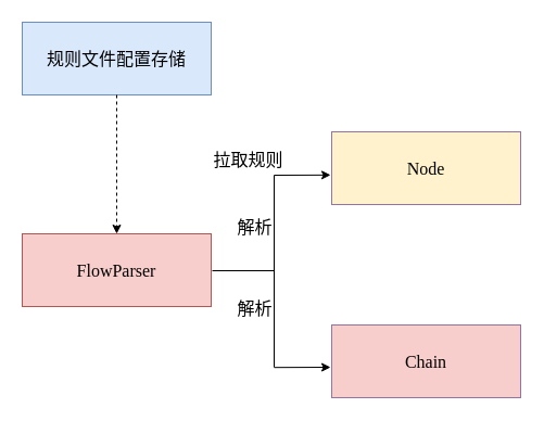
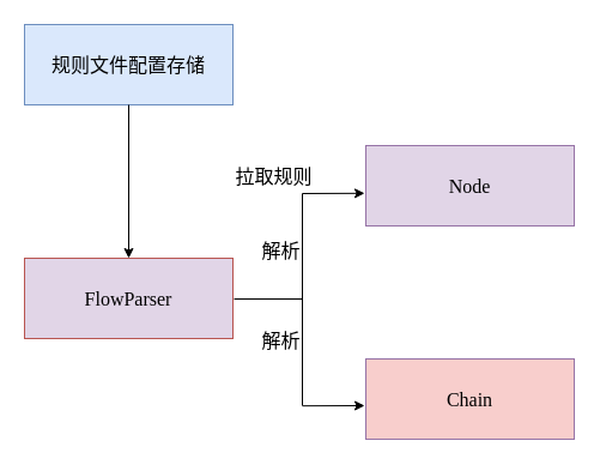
  <mxCell id="0" />
  <mxCell id="1" parent="0" />
  <mxCell id="2" value="&lt;font style=&quot;font-size: 16px;&quot; data-font-src=&quot;https://fonts.googleapis.com/css?family=%E5%AE%8B%E4%BD%93&quot; face=&quot;宋体&quot;&gt;规则文件配置存储&lt;br&gt;&lt;/font&gt;" style="rounded=0;whiteSpace=wrap;html=1;fillColor=#dae8fc;strokeColor=#6c8ebf;" vertex="1" parent="1"><mxGeometry x="20" y="20" width="174" height="67" as="geometry" /></mxCell>
- <mxCell id="3" value="&lt;font style=&quot;font-size: 16px;&quot; face=&quot;宋体&quot;&gt;FlowParser&lt;/font&gt;" style="rounded=0;whiteSpace=wrap;html=1;fillColor=#f8cecc;strokeColor=#b85450;" vertex="1" parent="1"><mxGeometry x="20" y="215" width="174" height="67" as="geometry" /></mxCell>
- <mxCell id="4" value="&lt;font style=&quot;font-size: 16px;&quot; face=&quot;宋体&quot;&gt;Node&lt;/font&gt;" style="rounded=0;whiteSpace=wrap;html=1;fillColor=#fff2cc;strokeColor=#9673a6;" vertex="1" parent="1"><mxGeometry x="305" y="121" width="174" height="67" as="geometry" /></mxCell>
+ <mxCell id="3" value="&lt;font style=&quot;font-size: 16px;&quot; face=&quot;宋体&quot;&gt;FlowParser&lt;/font&gt;" style="rounded=0;whiteSpace=wrap;html=1;fillColor=#e1d5e7;strokeColor=#b85450;" vertex="1" parent="1"><mxGeometry x="20" y="215" width="174" height="67" as="geometry" /></mxCell>
+ <mxCell id="4" value="&lt;font style=&quot;font-size: 16px;&quot; face=&quot;宋体&quot;&gt;Node&lt;/font&gt;" style="rounded=0;whiteSpace=wrap;html=1;fillColor=#e1d5e7;strokeColor=#9673a6;" vertex="1" parent="1"><mxGeometry x="305" y="121" width="174" height="67" as="geometry" /></mxCell>
  <mxCell id="5" value="&lt;font style=&quot;font-size: 16px;&quot; data-font-src=&quot;https://fonts.googleapis.com/css?family=%E5%AE%8B%E4%BD%93&quot; face=&quot;宋体&quot;&gt;Chain&lt;/font&gt;" style="rounded=0;whiteSpace=wrap;html=1;fillColor=#f8cecc;strokeColor=#9673a6;" vertex="1" parent="1"><mxGeometry x="305" y="299" width="174" height="67" as="geometry" /></mxCell>
- <mxCell id="6" value="" style="endArrow=classic;html=1;rounded=0;exitX=0.5;exitY=1;exitDx=0;exitDy=0;entryX=0.5;entryY=0;entryDx=0;entryDy=0;dashed=1;" edge="1" parent="1" source="2" target="3"><mxGeometry width="50" height="50" relative="1" as="geometry"><mxPoint x="329" y="310" as="sourcePoint" /><mxPoint x="379" y="260" as="targetPoint" /></mxGeometry></mxCell>
+ <mxCell id="6" value="" style="endArrow=classic;html=1;rounded=0;exitX=0.5;exitY=1;exitDx=0;exitDy=0;entryX=0.5;entryY=0;entryDx=0;entryDy=0;" edge="1" parent="1" source="2" target="3"><mxGeometry width="50" height="50" relative="1" as="geometry"><mxPoint x="329" y="310" as="sourcePoint" /><mxPoint x="379" y="260" as="targetPoint" /></mxGeometry></mxCell>
  <mxCell id="7" value="&lt;font style=&quot;font-size: 16px;&quot; face=&quot;宋体&quot;&gt;解析&lt;/font&gt;" style="text;strokeColor=none;align=center;fillColor=none;html=1;verticalAlign=middle;whiteSpace=wrap;rounded=0;" vertex="1" parent="1"><mxGeometry x="197" y="194" width="75" height="30" as="geometry" /></mxCell>
  <mxCell id="8" value="" style="endArrow=none;html=1;rounded=0;" edge="1" parent="1"><mxGeometry width="50" height="50" relative="1" as="geometry"><mxPoint x="195" y="249" as="sourcePoint" /><mxPoint x="252" y="249" as="targetPoint" /></mxGeometry></mxCell>
  <mxCell id="9" value="" style="endArrow=none;html=1;rounded=0;" edge="1" parent="1"><mxGeometry width="50" height="50" relative="1" as="geometry"><mxPoint x="252" y="250" as="sourcePoint" /><mxPoint x="252" y="161" as="targetPoint" /></mxGeometry></mxCell>
  <mxCell id="10" value="" style="endArrow=classic;html=1;rounded=0;" edge="1" parent="1"><mxGeometry width="50" height="50" relative="1" as="geometry"><mxPoint x="252" y="161" as="sourcePoint" /><mxPoint x="304" y="160.813" as="targetPoint" /></mxGeometry></mxCell>
  <mxCell id="11" value="" style="endArrow=none;html=1;rounded=0;" edge="1" parent="1"><mxGeometry width="50" height="50" relative="1" as="geometry"><mxPoint x="252" y="338" as="sourcePoint" /><mxPoint x="252" y="249" as="targetPoint" /></mxGeometry></mxCell>
  <mxCell id="12" value="" style="endArrow=classic;html=1;rounded=0;" edge="1" parent="1"><mxGeometry width="50" height="50" relative="1" as="geometry"><mxPoint x="252" y="338.19" as="sourcePoint" /><mxPoint x="304" y="338.003" as="targetPoint" /></mxGeometry></mxCell>
  <mxCell id="13" value="&lt;font style=&quot;font-size: 16px;&quot;&gt;&lt;font data-font-src=&quot;https://fonts.googleapis.com/css?family=%E5%AE%8B%E4%BD%93&quot; face=&quot;宋体&quot;&gt;拉取规则&lt;/font&gt;&lt;br&gt;&lt;/font&gt;" style="text;strokeColor=none;align=center;fillColor=none;html=1;verticalAlign=middle;whiteSpace=wrap;rounded=0;" vertex="1" parent="1"><mxGeometry x="191" y="132" width="75" height="30" as="geometry" /></mxCell>
  <mxCell id="14" value="&lt;font style=&quot;font-size: 16px;&quot; face=&quot;宋体&quot;&gt;解析&lt;/font&gt;" style="text;strokeColor=none;align=center;fillColor=none;html=1;verticalAlign=middle;whiteSpace=wrap;rounded=0;" vertex="1" parent="1"><mxGeometry x="197" y="269" width="75" height="30" as="geometry" /></mxCell>
